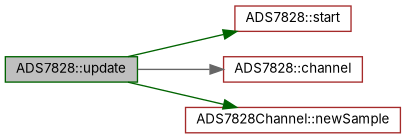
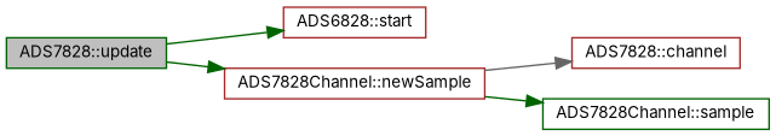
  digraph {
    fontname=Inter
    rankdir=LR
    node [color=brown fillcolor=white fontname=Inter fontsize=10 shape=record style=filled]
    edge [color=darkgreen fontname=Inter fontsize=10 labelfontname=FreeSans labelfontsize=10 style=solid]
    n1 [color=darkgreen fillcolor=grey75 fontcolor=black height=0.2 label="ADS7828::update" width=0.4]
-   n2 [height=0.2 label="ADS7828::start" width=0.4]
+   n2 [height=0.2 label="ADS6828::start" width=0.4]
    n3 [height=0.2 label="ADS7828::channel" width=0.4]
    n4 [height=0.2 label="ADS7828Channel::newSample" width=0.4]
+   n5 [color=darkgreen height=0.2 label="ADS7828Channel::sample" width=0.4]
    n1 -> n2
-   n1 -> n3 [color=gray40]
+   n4 -> n3 [color=gray40]
    n1 -> n4
+   n4 -> n5
  }
